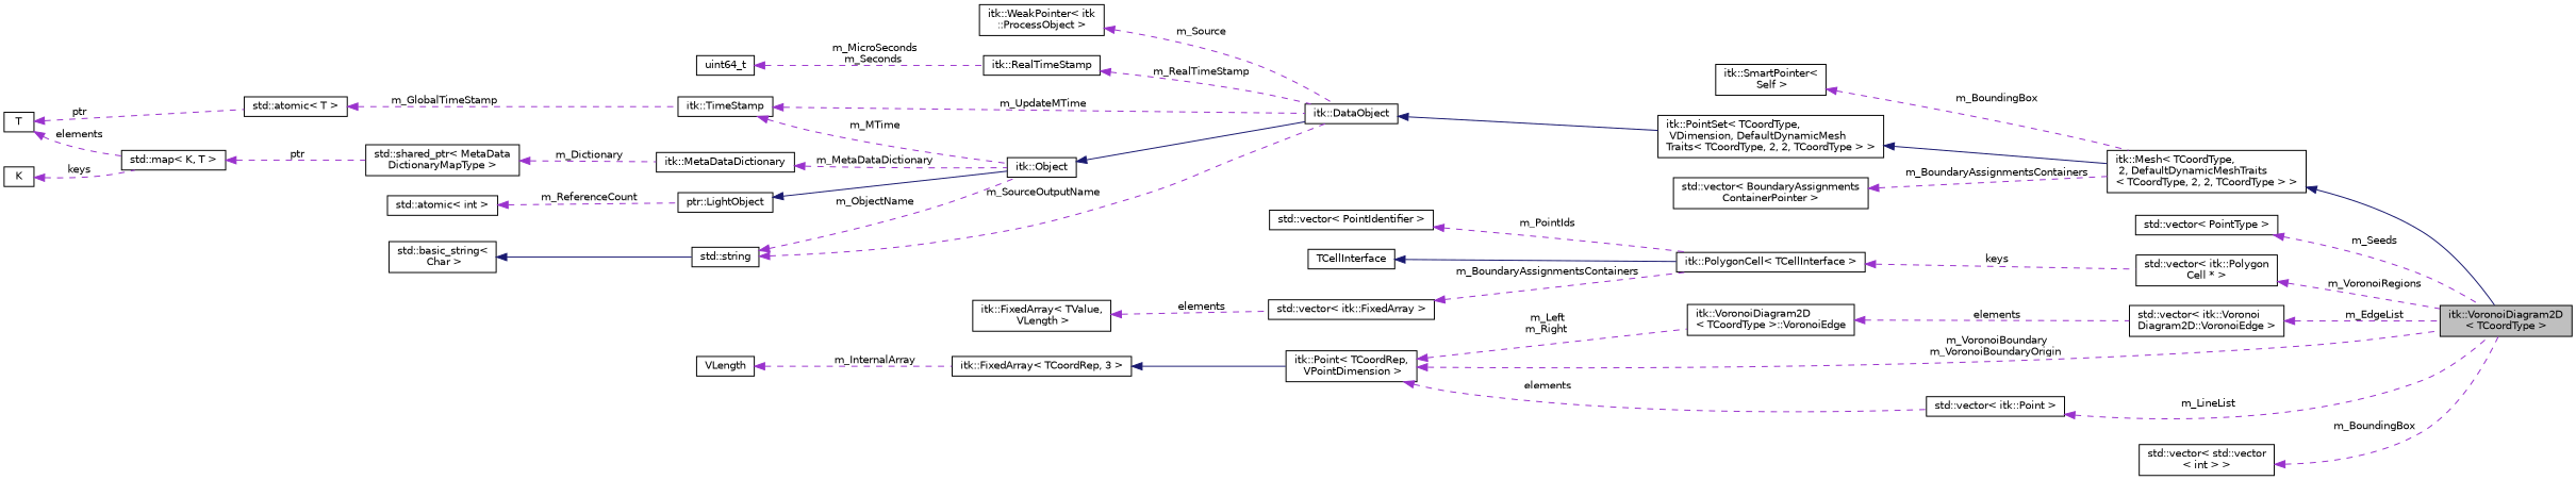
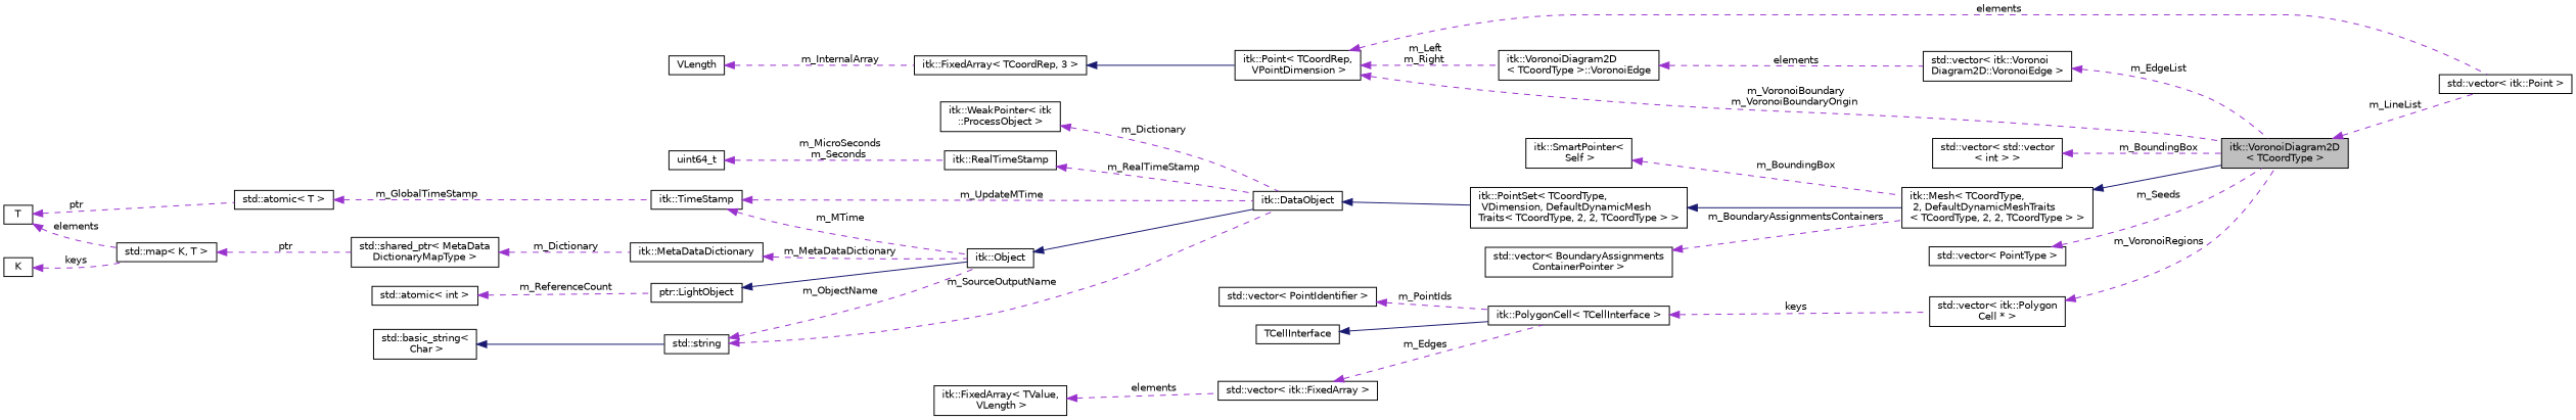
  digraph {
    rankdir=LR
    node [color=black fillcolor=white fontname=Helvetica fontsize=10 shape=record style=filled]
    edge [color=darkorchid3 dir=back fontname=Helvetica fontsize=10 labelfontname=Helvetica labelfontsize=10 style=dashed]
    n1 [fillcolor=grey75 fontcolor=black height=0.2 label="itk::VoronoiDiagram2D\l\< TCoordType \>" width=0.4]
    n2 [height=0.2 label="itk::Mesh\< TCoordType,\l 2, DefaultDynamicMeshTraits\l\< TCoordType, 2, 2, TCoordType \> \>" width=0.4]
    n3 [height=0.2 label="itk::PointSet\< TCoordType,\l VDimension, DefaultDynamicMesh\lTraits\< TCoordType, 2, 2, TCoordType \> \>" width=0.4]
    n4 [height=0.2 label="itk::DataObject" width=0.4]
    n5 [height=0.2 label="itk::Object" width=0.4]
    n6 [height=0.2 label="ptr::LightObject" width=0.4]
    n7 [height=0.2 label="std::atomic\< int \>" width=0.4]
    n8 [height=0.2 label="itk::TimeStamp" width=0.4]
    n9 [height=0.2 label="std::atomic\< T \>" width=0.4]
    n10 [height=0.2 label=T width=0.4]
    n11 [height=0.2 label="std::map\< K, T \>" width=0.4]
    n12 [height=0.2 label="std::shared_ptr\< MetaData\lDictionaryMapType \>" width=0.4]
    n13 [height=0.2 label="itk::MetaDataDictionary" width=0.4]
    n14 [height=0.2 label=K width=0.4]
    n15 [height=0.2 label="std::string" width=0.4]
    n16 [height=0.2 label="std::basic_string\<\l Char \>" width=0.4]
    n17 [height=0.2 label="itk::WeakPointer\< itk\l::ProcessObject \>" width=0.4]
    n18 [height=0.2 label="itk::RealTimeStamp" width=0.4]
    n19 [height=0.2 label=uint64_t width=0.4]
    n20 [height=0.2 label="std::vector\< BoundaryAssignments\lContainerPointer \>" width=0.4]
    n21 [height=0.2 label="itk::SmartPointer\<\l Self \>" width=0.4]
    n22 [height=0.2 label="std::vector\< PointType \>" width=0.4]
    n23 [height=0.2 label="std::vector\< itk::Polygon\lCell * \>" width=0.4]
    n24 [height=0.2 label="itk::PolygonCell\< TCellInterface \>" width=0.4]
    n25 [height=0.2 label=TCellInterface width=0.4]
    n26 [height=0.2 label="std::vector\< itk::FixedArray \>" width=0.4]
    n27 [height=0.2 label="itk::FixedArray\< TValue,\l VLength \>" width=0.4]
    n28 [height=0.2 label="std::vector\< PointIdentifier \>" width=0.4]
    n29 [height=0.2 label="itk::Point\< TCoordRep,\l VPointDimension \>" width=0.4]
    n30 [height=0.2 label="std::vector\< itk::Point \>" width=0.4]
    n31 [height=0.2 label="itk::VoronoiDiagram2D\l\< TCoordType \>::VoronoiEdge" width=0.4]
    n32 [height=0.2 label="std::vector\< itk::Voronoi\lDiagram2D::VoronoiEdge \>" width=0.4]
    n33 [height=0.2 label="itk::FixedArray\< TCoordRep, 3 \>" width=0.4]
    n34 [height=0.2 label=VLength width=0.4]
    n35 [height=0.2 label="std::vector\< std::vector\l\< int \> \>" width=0.4]
    n2 -> n1 [color=midnightblue style=solid]
    n3 -> n2 [color=midnightblue style=solid]
    n4 -> n3 [color=midnightblue style=solid]
    n5 -> n4 [color=midnightblue style=solid]
    n6 -> n5 [color=midnightblue style=solid]
    n7 -> n6 [label=" m_ReferenceCount"]
    n8 -> n4 [label=" m_UpdateMTime"]
    n8 -> n5 [label=" m_MTime"]
    n9 -> n8 [label=" m_GlobalTimeStamp"]
    n10 -> n9 [label=" ptr"]
    n10 -> n11 [label=" elements"]
    n11 -> n12 [label=" ptr"]
    n12 -> n13 [label=" m_Dictionary"]
    n13 -> n5 [label=" m_MetaDataDictionary"]
    n14 -> n11 [label=" keys"]
    n15 -> n4 [label=" m_SourceOutputName"]
    n15 -> n5 [label=" m_ObjectName"]
    n16 -> n15 [color=midnightblue style=solid]
-   n17 -> n4 [label=" m_Source"]
+   n17 -> n4 [label=" m_Dictionary"]
    n18 -> n4 [label=" m_RealTimeStamp"]
    n19 -> n18 [label=" m_MicroSeconds\nm_Seconds"]
    n20 -> n2 [label=" m_BoundaryAssignmentsContainers"]
    n21 -> n2 [label=" m_BoundingBox"]
    n22 -> n1 [label=" m_Seeds"]
    n23 -> n1 [label=" m_VoronoiRegions"]
    n24 -> n23 [label=" keys"]
    n25 -> n24 [color=midnightblue style=solid]
-   n26 -> n24 [label=" m_BoundaryAssignmentsContainers"]
+   n26 -> n24 [label=" m_Edges"]
    n27 -> n26 [label=" elements"]
    n28 -> n24 [label=" m_PointIds"]
    n29 -> n1 [label=" m_VoronoiBoundary\nm_VoronoiBoundaryOrigin"]
    n29 -> n30 [label=" elements"]
    n29 -> n31 [label=" m_Left\nm_Right"]
-   n30 -> n1 [label=" m_LineList"]
+   n1 -> n30 [label=" m_LineList"]
    n31 -> n32 [label=" elements"]
    n32 -> n1 [label=" m_EdgeList"]
    n33 -> n29 [color=midnightblue style=solid]
    n34 -> n33 [label=" m_InternalArray"]
    n35 -> n1 [label=" m_BoundingBox"]
  }
